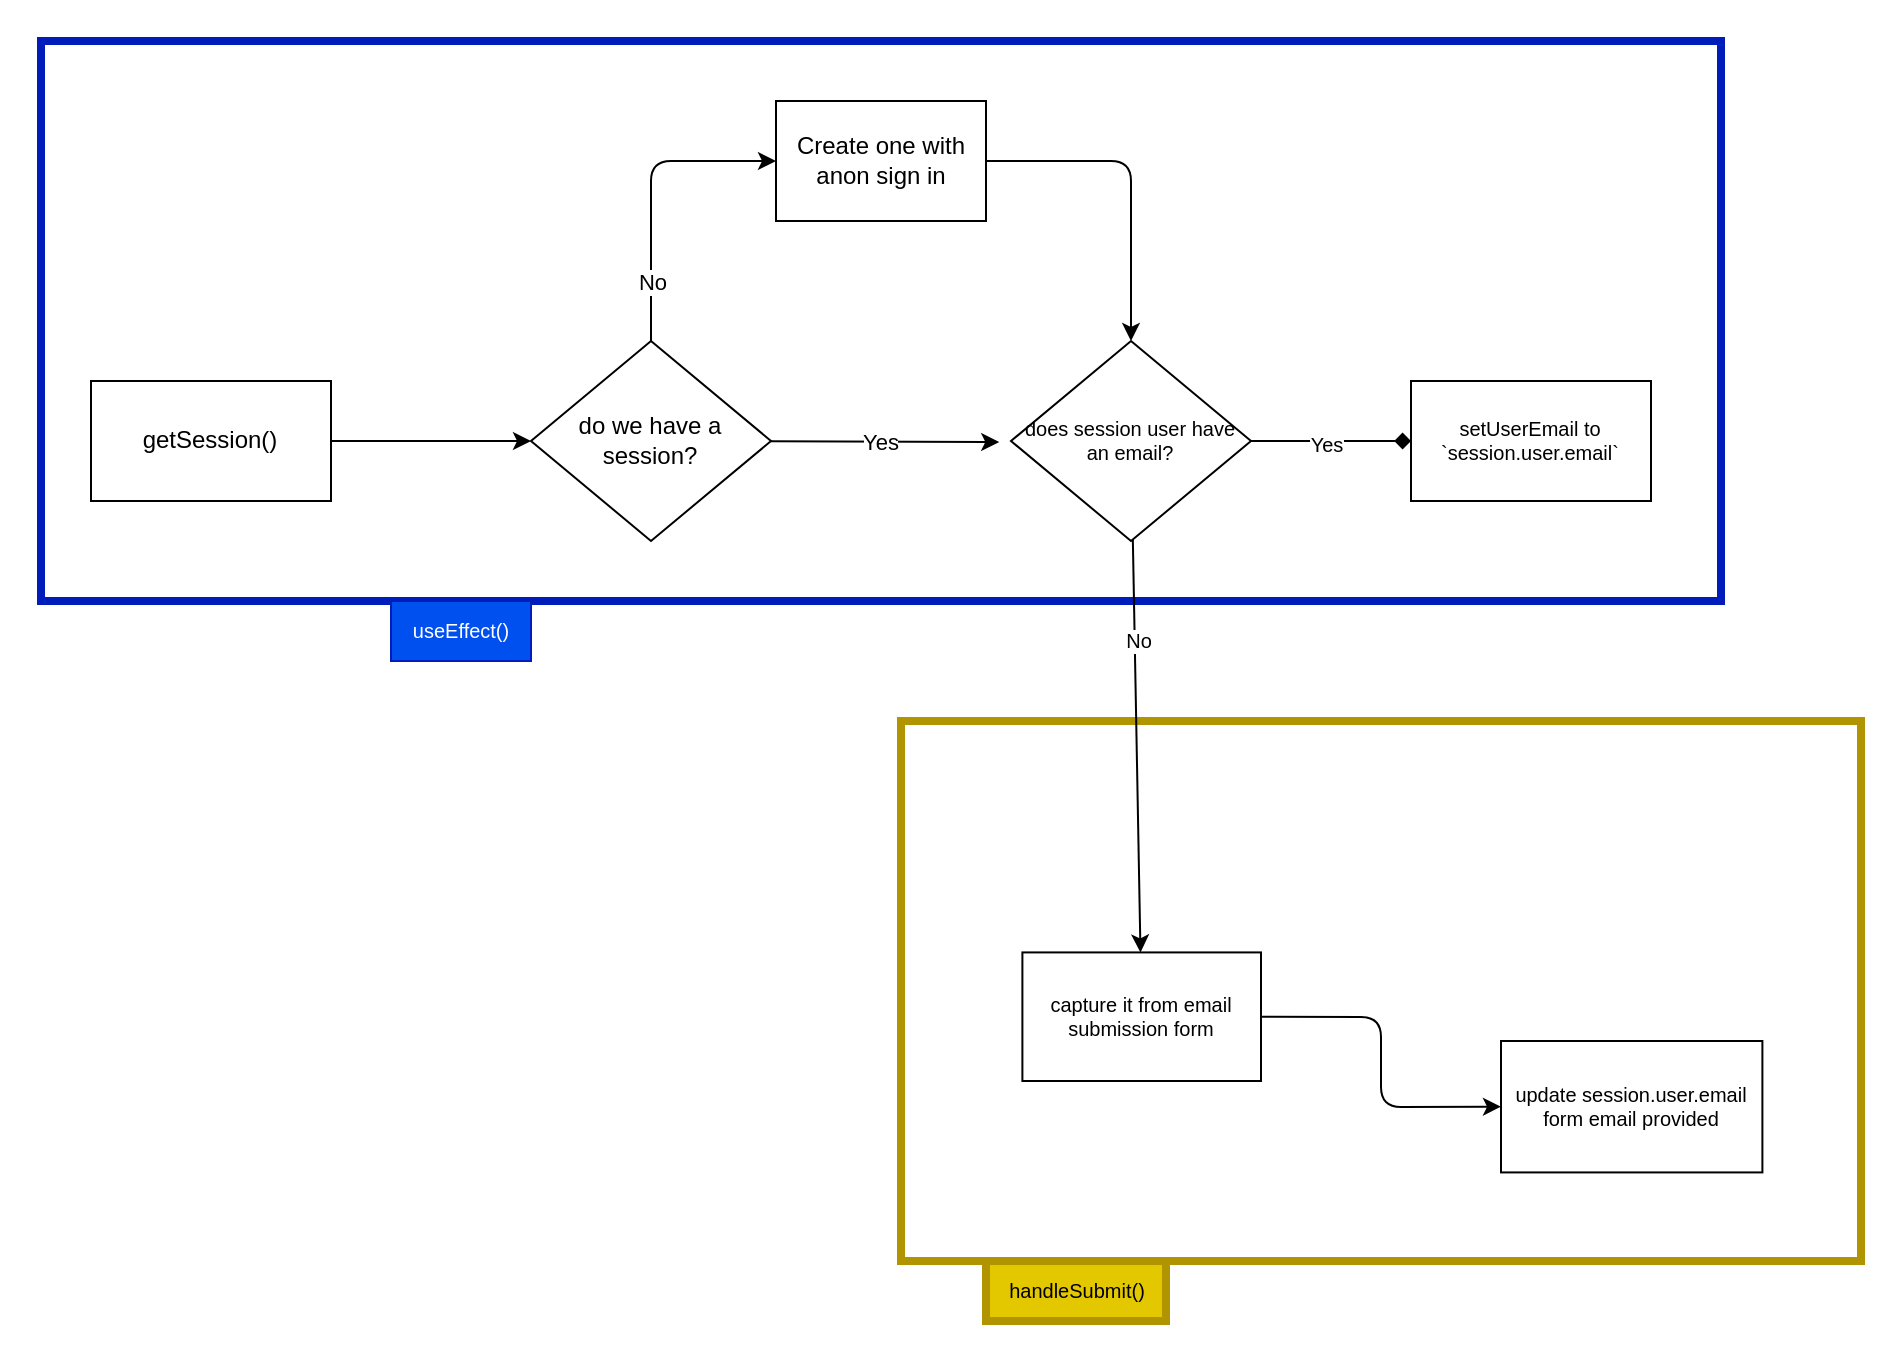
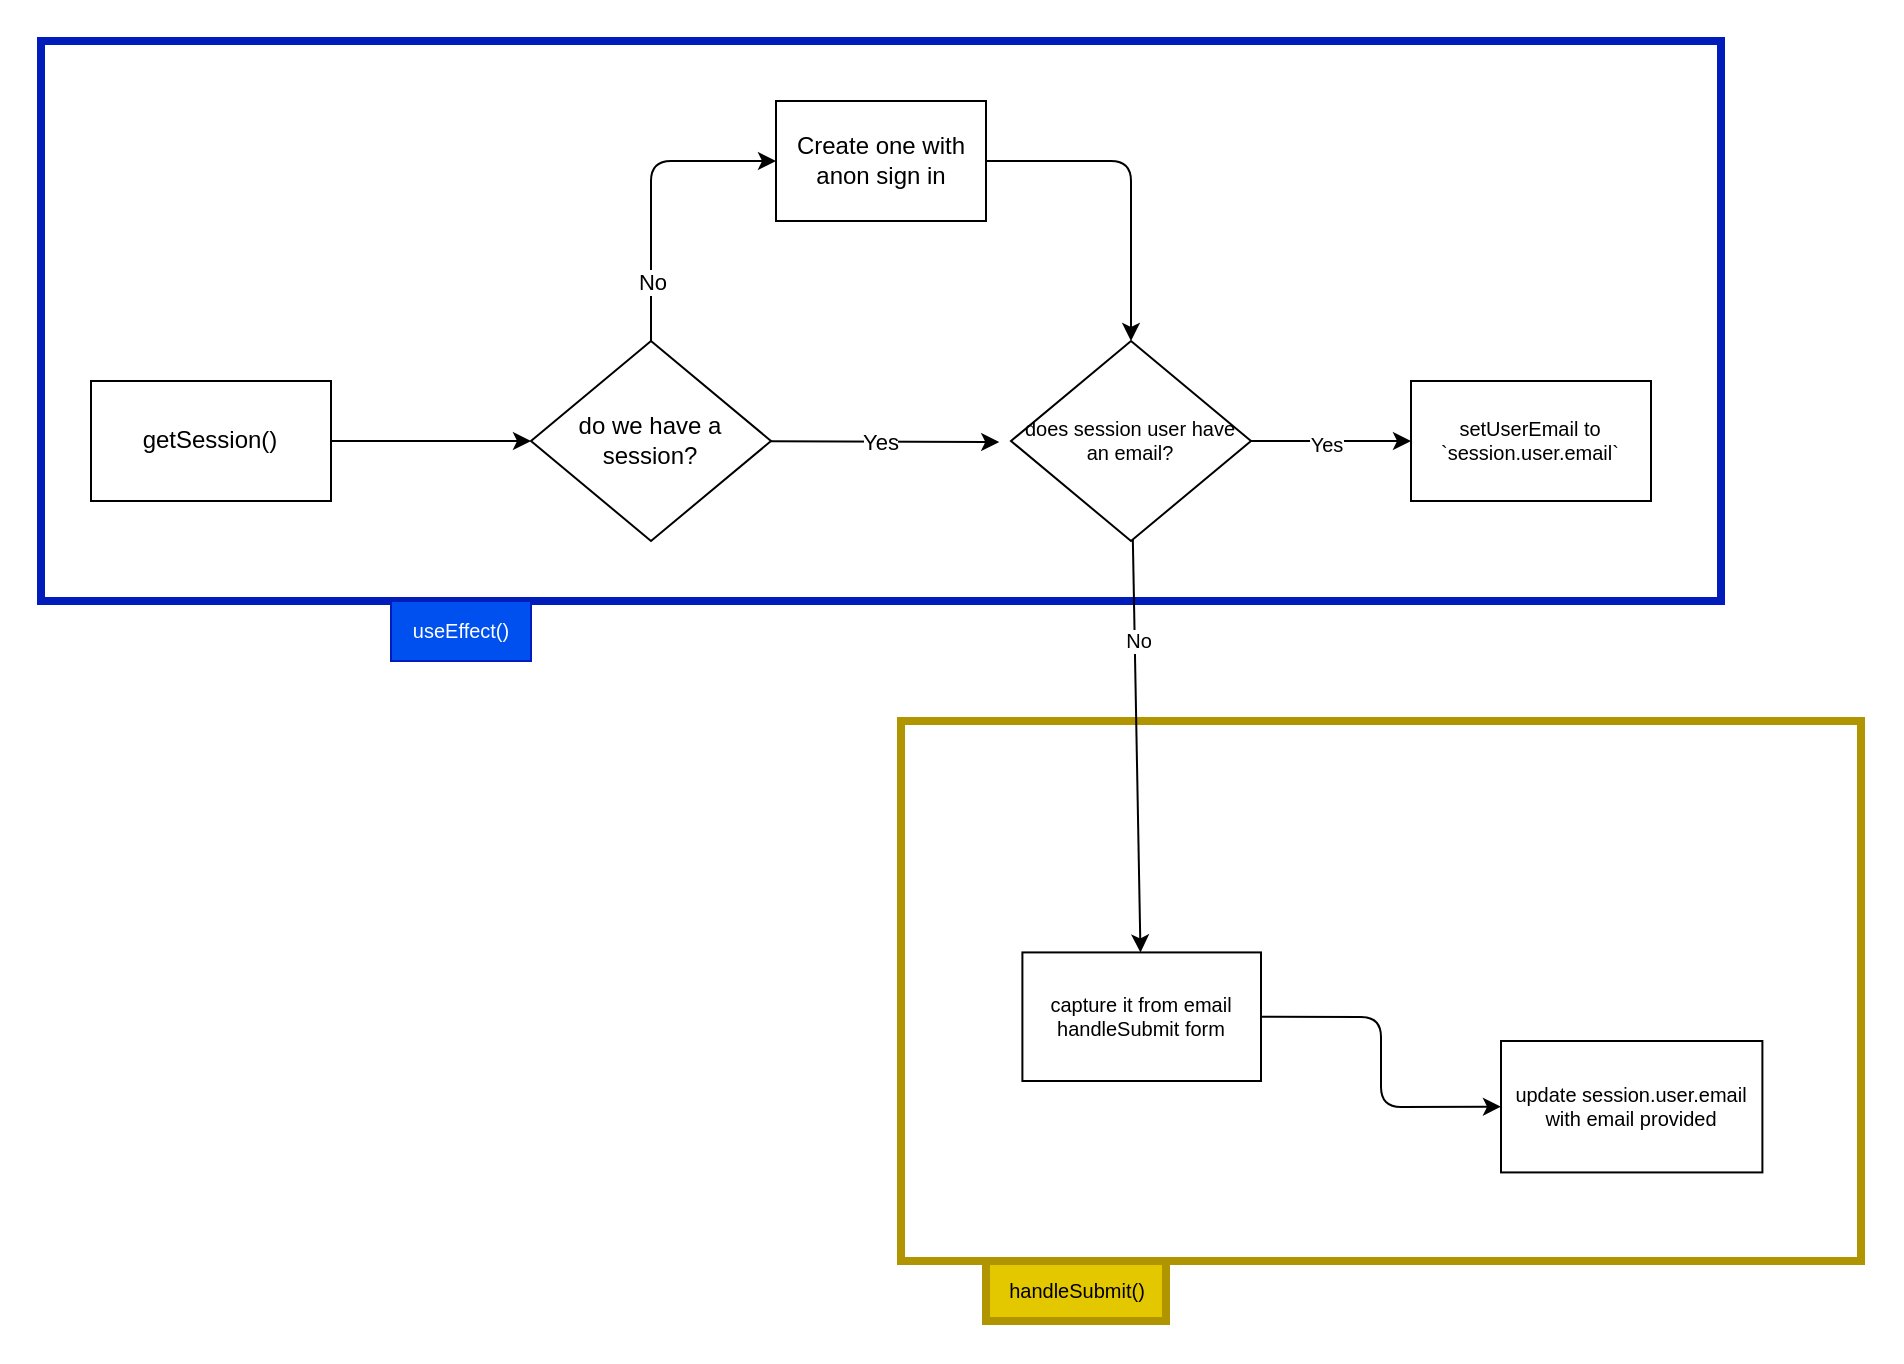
  <mxCell id="0" />
  <mxCell id="1" parent="0" />
  <mxCell id="2" value="" style="rounded=0;whiteSpace=wrap;html=1;shadow=0;sketch=0;strokeWidth=4;fontSize=10;fillColor=none;fontColor=#000000;strokeColor=#B09500;" parent="1" vertex="1"><mxGeometry x="450" y="360" width="480" height="270" as="geometry" /></mxCell>
  <mxCell id="3" value="" style="rounded=0;whiteSpace=wrap;html=1;shadow=0;sketch=0;strokeWidth=4;fontSize=10;fillColor=none;fontColor=#ffffff;strokeColor=#001DBC;" parent="1" vertex="1"><mxGeometry x="20" y="20" width="840" height="280" as="geometry" /></mxCell>
  <mxCell id="4" value="" style="edgeStyle=none;html=1;" parent="1" source="5" target="10" edge="1"><mxGeometry relative="1" as="geometry" /></mxCell>
  <mxCell id="5" value="getSession()" style="rounded=0;whiteSpace=wrap;html=1;" parent="1" vertex="1"><mxGeometry x="45" y="190" width="120" height="60" as="geometry" /></mxCell>
  <mxCell id="6" value="" style="edgeStyle=none;html=1;entryX=-0.049;entryY=0.505;entryDx=0;entryDy=0;entryPerimeter=0;" parent="1" source="10" target="17" edge="1"><mxGeometry relative="1" as="geometry"><mxPoint x="465" y="220" as="targetPoint" /></mxGeometry></mxCell>
  <mxCell id="7" value="Yes" style="edgeLabel;html=1;align=center;verticalAlign=middle;resizable=0;points=[];" parent="6" vertex="1" connectable="0"><mxGeometry x="-0.378" y="1" relative="1" as="geometry"><mxPoint x="19" y="1" as="offset" /></mxGeometry></mxCell>
  <mxCell id="8" value="" style="edgeStyle=none;html=1;entryX=0;entryY=0.5;entryDx=0;entryDy=0;exitX=0.5;exitY=0;exitDx=0;exitDy=0;exitPerimeter=0;" parent="1" source="10" target="12" edge="1"><mxGeometry relative="1" as="geometry"><Array as="points"><mxPoint x="325" y="80" /></Array></mxGeometry></mxCell>
  <mxCell id="9" value="No" style="edgeLabel;html=1;align=center;verticalAlign=middle;resizable=0;points=[];" parent="8" vertex="1" connectable="0"><mxGeometry x="-0.137" y="-2" relative="1" as="geometry"><mxPoint x="-2" y="36" as="offset" /></mxGeometry></mxCell>
  <mxCell id="10" value="do we have a session?" style="rhombus;whiteSpace=wrap;html=1;rounded=0;" parent="1" vertex="1"><mxGeometry x="265" y="170" width="120" height="100" as="geometry" /></mxCell>
  <mxCell id="11" style="edgeStyle=none;html=1;entryX=0.5;entryY=0;entryDx=0;entryDy=0;fontSize=10;exitX=1;exitY=0.5;exitDx=0;exitDy=0;" parent="1" source="12" target="17" edge="1"><mxGeometry relative="1" as="geometry"><Array as="points"><mxPoint x="565" y="80" /></Array></mxGeometry></mxCell>
  <mxCell id="12" value="Create one with anon sign in" style="whiteSpace=wrap;html=1;rounded=0;" parent="1" vertex="1"><mxGeometry x="387.5" y="50" width="105" height="60" as="geometry" /></mxCell>
- <mxCell id="13" value="" style="edgeStyle=none;html=1;fontSize=10;endArrow=diamond;" parent="1" source="17" target="18" edge="1"><mxGeometry relative="1" as="geometry" /></mxCell>
+ <mxCell id="13" value="" style="edgeStyle=none;html=1;fontSize=10;" parent="1" source="17" target="18" edge="1"><mxGeometry relative="1" as="geometry" /></mxCell>
  <mxCell id="14" value="Yes" style="edgeLabel;html=1;align=center;verticalAlign=middle;resizable=0;points=[];fontSize=10;" parent="13" vertex="1" connectable="0"><mxGeometry x="-0.078" y="-1" relative="1" as="geometry"><mxPoint as="offset" /></mxGeometry></mxCell>
  <mxCell id="15" value="" style="edgeStyle=none;html=1;fontSize=10;" parent="1" source="17" target="23" edge="1"><mxGeometry relative="1" as="geometry" /></mxCell>
  <mxCell id="16" value="No" style="edgeLabel;html=1;align=center;verticalAlign=middle;resizable=0;points=[];fontSize=10;" parent="15" vertex="1" connectable="0"><mxGeometry x="-0.227" relative="1" as="geometry"><mxPoint x="1" y="-30" as="offset" /></mxGeometry></mxCell>
  <mxCell id="17" value="does session user have an email?" style="rhombus;whiteSpace=wrap;html=1;fontSize=10;spacingTop=0;spacing=2;" parent="1" vertex="1"><mxGeometry x="505" y="170" width="120" height="100" as="geometry" /></mxCell>
  <mxCell id="18" value="setUserEmail to `session.user.email`" style="whiteSpace=wrap;html=1;fontSize=10;spacingTop=0;spacing=2;" parent="1" vertex="1"><mxGeometry x="705" y="190" width="120" height="60" as="geometry" /></mxCell>
  <mxCell id="19" value="handleSubmit()" style="text;html=1;align=center;verticalAlign=middle;resizable=0;points=[];autosize=1;strokeColor=#B09500;fillColor=#e3c800;fontSize=10;strokeWidth=4;fontColor=#000000;" parent="1" vertex="1"><mxGeometry x="492.5" y="630" width="90" height="30" as="geometry" /></mxCell>
  <mxCell id="20" value="useEffect()" style="text;html=1;align=center;verticalAlign=middle;resizable=0;points=[];autosize=1;strokeColor=#001DBC;fillColor=#0050ef;fontSize=10;fontColor=#ffffff;" parent="1" vertex="1"><mxGeometry x="195" y="300" width="70" height="30" as="geometry" /></mxCell>
- <mxCell id="21" value="update session.user.email form email provided" style="whiteSpace=wrap;html=1;fontSize=10;spacingTop=0;spacing=2;" parent="1" vertex="1"><mxGeometry x="750" y="520" width="130.7" height="65.71" as="geometry" /></mxCell>
+ <mxCell id="21" value="update session.user.email with email provided" style="whiteSpace=wrap;html=1;fontSize=10;spacingTop=0;spacing=2;" parent="1" vertex="1"><mxGeometry x="750" y="520" width="130.7" height="65.71" as="geometry" /></mxCell>
  <mxCell id="22" style="edgeStyle=none;html=1;entryX=0;entryY=0.5;entryDx=0;entryDy=0;fontSize=10;exitX=1;exitY=0.5;exitDx=0;exitDy=0;" parent="1" source="23" target="21" edge="1"><mxGeometry relative="1" as="geometry"><Array as="points"><mxPoint x="690" y="508" /><mxPoint x="690" y="553" /></Array></mxGeometry></mxCell>
- <mxCell id="23" value="capture it from email submission form" style="whiteSpace=wrap;html=1;fontSize=10;spacingTop=0;spacing=2;" parent="1" vertex="1"><mxGeometry x="510.7" y="475.71" width="119.3" height="64.29" as="geometry" /></mxCell>
+ <mxCell id="23" value="capture it from email handleSubmit form" style="whiteSpace=wrap;html=1;fontSize=10;spacingTop=0;spacing=2;" parent="1" vertex="1"><mxGeometry x="510.7" y="475.71" width="119.3" height="64.29" as="geometry" /></mxCell>
